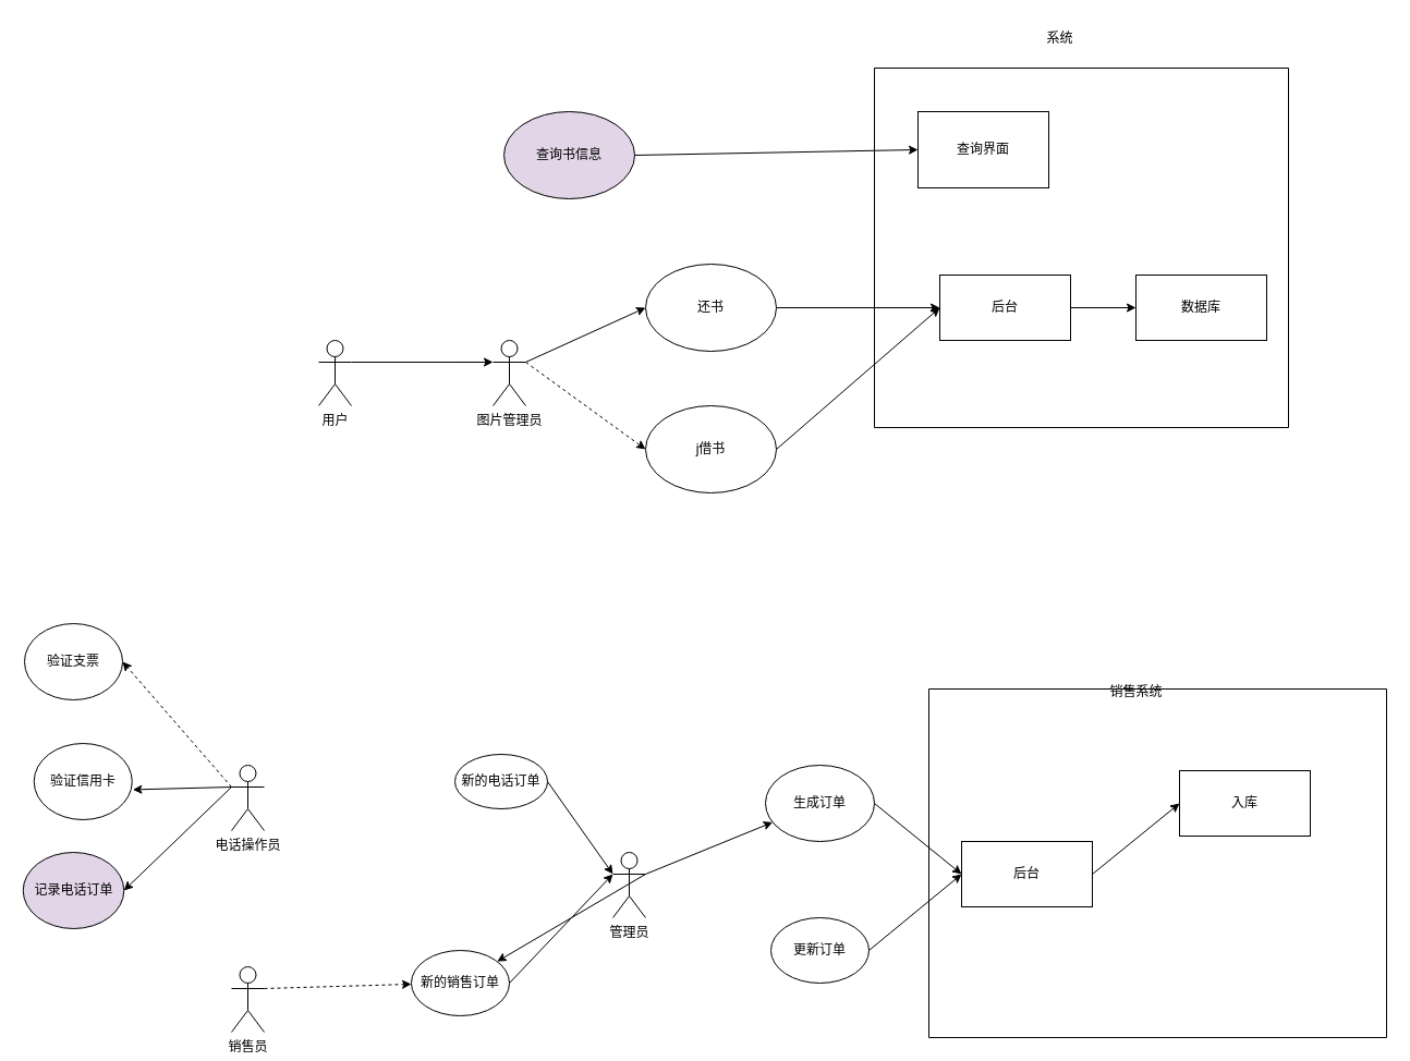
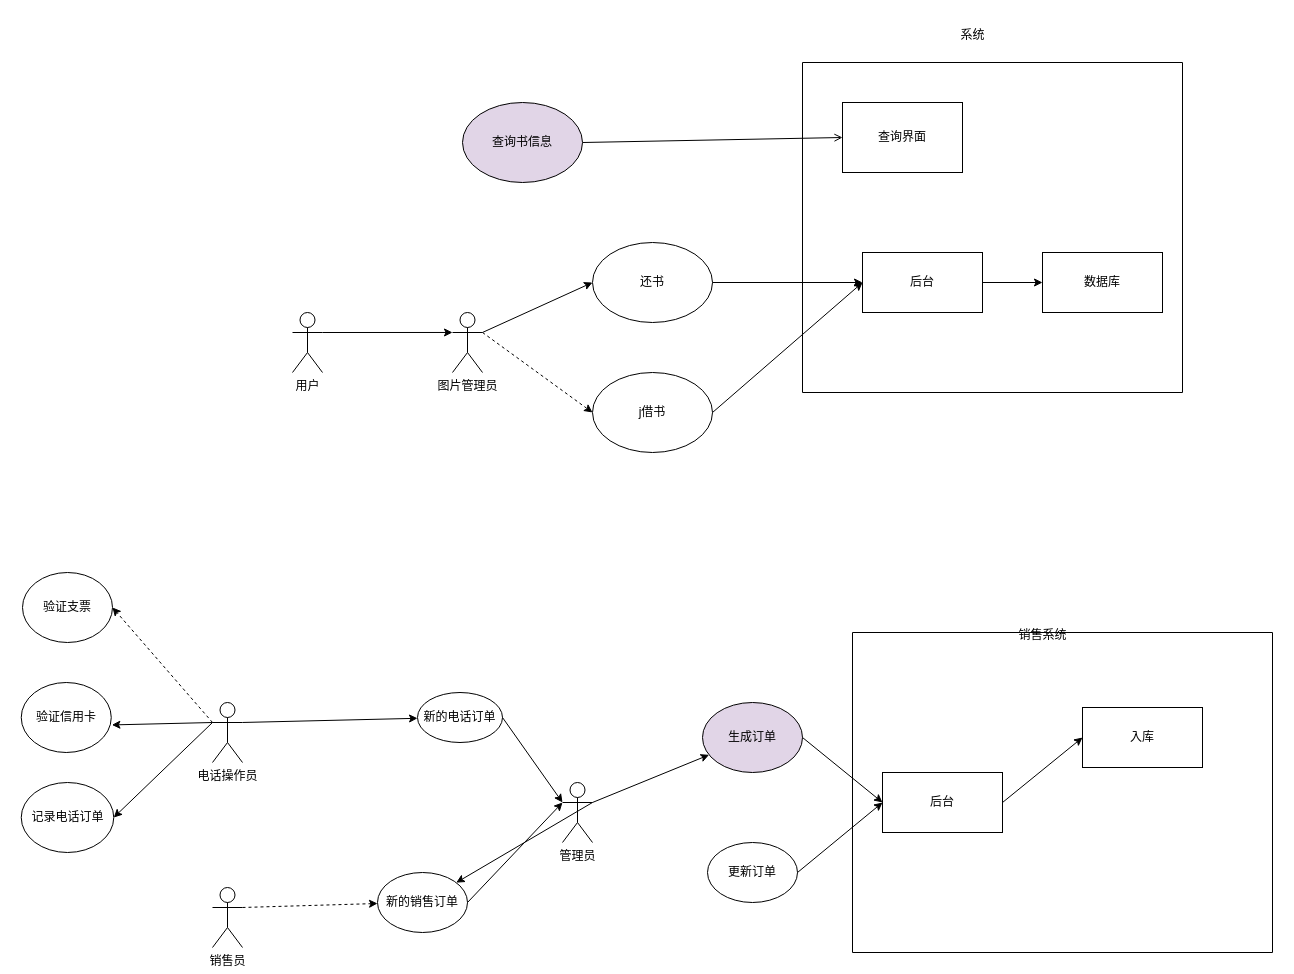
  <mxCell id="0" />
  <mxCell id="1" parent="0" />
  <mxCell id="2" value="用户" style="shape=umlActor;verticalLabelPosition=bottom;verticalAlign=top;html=1;outlineConnect=0;" vertex="1" parent="1"><mxGeometry x="292" y="312" width="30" height="60" as="geometry" /></mxCell>
  <mxCell id="3" value="图片管理员" style="shape=umlActor;verticalLabelPosition=bottom;verticalAlign=top;html=1;outlineConnect=0;" vertex="1" parent="1"><mxGeometry x="452" y="312" width="30" height="60" as="geometry" /></mxCell>
  <mxCell id="4" value="" style="endArrow=classic;html=1;rounded=0;entryX=0;entryY=0.333;entryDx=0;entryDy=0;entryPerimeter=0;" edge="1" parent="1" target="3"><mxGeometry width="50" height="50" relative="1" as="geometry"><mxPoint x="322" y="332" as="sourcePoint" /><mxPoint x="882" y="272" as="targetPoint" /></mxGeometry></mxCell>
- <mxCell id="5" value="" style="endArrow=classic;html=1;rounded=0;exitX=1;exitY=0.5;exitDx=0;exitDy=0;entryX=0;entryY=0.5;entryDx=0;entryDy=0;" edge="1" parent="1" source="6" target="14"><mxGeometry width="50" height="50" relative="1" as="geometry"><mxPoint x="567" y="122" as="sourcePoint" /><mxPoint x="882" y="272" as="targetPoint" /></mxGeometry></mxCell>
+ <mxCell id="5" value="" style="endArrow=open;html=1;rounded=0;exitX=1;exitY=0.5;exitDx=0;exitDy=0;entryX=0;entryY=0.5;entryDx=0;entryDy=0;" edge="1" parent="1" source="6" target="14"><mxGeometry width="50" height="50" relative="1" as="geometry"><mxPoint x="567" y="122" as="sourcePoint" /><mxPoint x="882" y="272" as="targetPoint" /></mxGeometry></mxCell>
  <mxCell id="6" value="查询书信息" style="ellipse;whiteSpace=wrap;html=1;fillColor=#e1d5e7;" vertex="1" parent="1"><mxGeometry x="462" y="102" width="120" height="80" as="geometry" /></mxCell>
  <mxCell id="7" value="还书" style="ellipse;whiteSpace=wrap;html=1;" vertex="1" parent="1"><mxGeometry x="592" y="242" width="120" height="80" as="geometry" /></mxCell>
  <mxCell id="8" value="j借书" style="ellipse;whiteSpace=wrap;html=1;" vertex="1" parent="1"><mxGeometry x="592" y="372" width="120" height="80" as="geometry" /></mxCell>
  <mxCell id="9" value="" style="endArrow=classic;html=1;rounded=0;exitX=1;exitY=0.333;exitDx=0;exitDy=0;exitPerimeter=0;entryX=0;entryY=0.5;entryDx=0;entryDy=0;" edge="1" parent="1" source="3" target="7"><mxGeometry width="50" height="50" relative="1" as="geometry"><mxPoint x="832" y="322" as="sourcePoint" /><mxPoint x="882" y="272" as="targetPoint" /></mxGeometry></mxCell>
  <mxCell id="10" value="" style="endArrow=classic;html=1;rounded=0;exitX=1;exitY=0.333;exitDx=0;exitDy=0;exitPerimeter=0;entryX=0;entryY=0.5;entryDx=0;entryDy=0;dashed=1;" edge="1" parent="1" source="3" target="8"><mxGeometry width="50" height="50" relative="1" as="geometry"><mxPoint x="832" y="322" as="sourcePoint" /><mxPoint x="882" y="272" as="targetPoint" /></mxGeometry></mxCell>
  <mxCell id="11" value="" style="endArrow=classic;html=1;rounded=0;exitX=1;exitY=0.5;exitDx=0;exitDy=0;entryX=0;entryY=0.5;entryDx=0;entryDy=0;" edge="1" parent="1" source="7" target="15"><mxGeometry width="50" height="50" relative="1" as="geometry"><mxPoint x="832" y="322" as="sourcePoint" /><mxPoint x="882" y="272" as="targetPoint" /></mxGeometry></mxCell>
  <mxCell id="12" value="" style="endArrow=classic;html=1;rounded=0;exitX=1;exitY=0.5;exitDx=0;exitDy=0;entryX=0;entryY=0.5;entryDx=0;entryDy=0;" edge="1" parent="1" source="8" target="15"><mxGeometry width="50" height="50" relative="1" as="geometry"><mxPoint x="832" y="322" as="sourcePoint" /><mxPoint x="792" y="342" as="targetPoint" /></mxGeometry></mxCell>
  <mxCell id="13" value="" style="swimlane;startSize=0;" vertex="1" parent="1"><mxGeometry x="802" y="62" width="380" height="330" as="geometry" /></mxCell>
  <mxCell id="14" value="查询界面" style="rounded=0;whiteSpace=wrap;html=1;" vertex="1" parent="13"><mxGeometry x="40" y="40" width="120" height="70" as="geometry" /></mxCell>
  <mxCell id="15" value="后台" style="rounded=0;whiteSpace=wrap;html=1;" vertex="1" parent="13"><mxGeometry x="60" y="190" width="120" height="60" as="geometry" /></mxCell>
  <mxCell id="16" value="数据库" style="rounded=0;whiteSpace=wrap;html=1;" vertex="1" parent="13"><mxGeometry x="240" y="190" width="120" height="60" as="geometry" /></mxCell>
  <mxCell id="17" value="" style="endArrow=classic;html=1;rounded=0;exitX=1;exitY=0.5;exitDx=0;exitDy=0;entryX=0;entryY=0.5;entryDx=0;entryDy=0;" edge="1" parent="13" source="15" target="16"><mxGeometry width="50" height="50" relative="1" as="geometry"><mxPoint x="260" y="260" as="sourcePoint" /><mxPoint x="310" y="210" as="targetPoint" /></mxGeometry></mxCell>
  <mxCell id="18" value="系统" style="text;html=1;align=center;verticalAlign=middle;resizable=0;points=[];autosize=1;strokeColor=none;fillColor=none;" vertex="1" parent="1"><mxGeometry x="947" y="20" width="50" height="30" as="geometry" /></mxCell>
  <mxCell id="19" value="管理员" style="shape=umlActor;verticalLabelPosition=bottom;verticalAlign=top;html=1;outlineConnect=0;" vertex="1" parent="1"><mxGeometry x="562" y="782" width="30" height="60" as="geometry" /></mxCell>
  <mxCell id="20" value="电话操作员" style="shape=umlActor;verticalLabelPosition=bottom;verticalAlign=top;html=1;outlineConnect=0;" vertex="1" parent="1"><mxGeometry x="212" y="702" width="30" height="60" as="geometry" /></mxCell>
  <mxCell id="21" value="销售员" style="shape=umlActor;verticalLabelPosition=bottom;verticalAlign=top;html=1;outlineConnect=0;" vertex="1" parent="1"><mxGeometry x="212" y="887" width="30" height="60" as="geometry" /></mxCell>
  <mxCell id="22" value="" style="endArrow=classic;html=1;rounded=0;exitX=1;exitY=0.333;exitDx=0;exitDy=0;exitPerimeter=0;" edge="1" parent="1" source="19" target="23"><mxGeometry width="50" height="50" relative="1" as="geometry"><mxPoint x="1102" y="992" as="sourcePoint" /><mxPoint x="702" y="752" as="targetPoint" /></mxGeometry></mxCell>
- <mxCell id="23" value="生成订单" style="ellipse;whiteSpace=wrap;html=1;" vertex="1" parent="1"><mxGeometry x="702" y="702" width="100" height="70" as="geometry" /></mxCell>
+ <mxCell id="23" value="生成订单" style="ellipse;whiteSpace=wrap;html=1;fillColor=#e1d5e7;" vertex="1" parent="1"><mxGeometry x="702" y="702" width="100" height="70" as="geometry" /></mxCell>
  <mxCell id="24" value="" style="endArrow=classic;html=1;rounded=0;exitX=1;exitY=0.333;exitDx=0;exitDy=0;exitPerimeter=0;" edge="1" parent="1" source="19" target="30"><mxGeometry width="50" height="50" relative="1" as="geometry"><mxPoint x="1102" y="992" as="sourcePoint" /><mxPoint x="722" y="882" as="targetPoint" /></mxGeometry></mxCell>
  <mxCell id="25" value="更新订单" style="ellipse;whiteSpace=wrap;html=1;" vertex="1" parent="1"><mxGeometry x="707" y="842" width="90" height="60" as="geometry" /></mxCell>
  <mxCell id="26" value="后台" style="rounded=0;whiteSpace=wrap;html=1;" vertex="1" parent="1"><mxGeometry x="882" y="772" width="120" height="60" as="geometry" /></mxCell>
  <mxCell id="27" value="" style="endArrow=classic;html=1;rounded=0;exitX=1;exitY=0.5;exitDx=0;exitDy=0;entryX=0;entryY=0.5;entryDx=0;entryDy=0;" edge="1" parent="1" source="23" target="26"><mxGeometry width="50" height="50" relative="1" as="geometry"><mxPoint x="1102" y="992" as="sourcePoint" /><mxPoint x="1152" y="942" as="targetPoint" /></mxGeometry></mxCell>
  <mxCell id="28" value="" style="endArrow=classic;html=1;rounded=0;exitX=1;exitY=0.5;exitDx=0;exitDy=0;entryX=0;entryY=0.5;entryDx=0;entryDy=0;" edge="1" parent="1" source="25" target="26"><mxGeometry width="50" height="50" relative="1" as="geometry"><mxPoint x="1102" y="992" as="sourcePoint" /><mxPoint x="1152" y="942" as="targetPoint" /></mxGeometry></mxCell>
  <mxCell id="29" value="" style="endArrow=classic;html=1;rounded=0;exitX=1;exitY=0.333;exitDx=0;exitDy=0;exitPerimeter=0;dashed=1;" edge="1" parent="1" source="21" target="30"><mxGeometry width="50" height="50" relative="1" as="geometry"><mxPoint x="1102" y="992" as="sourcePoint" /><mxPoint x="567" y="982" as="targetPoint" /></mxGeometry></mxCell>
  <mxCell id="30" value="新的销售订单" style="ellipse;whiteSpace=wrap;html=1;" vertex="1" parent="1"><mxGeometry x="377" y="872" width="90" height="60" as="geometry" /></mxCell>
  <mxCell id="31" value="" style="endArrow=classic;html=1;rounded=0;exitX=1;exitY=0.5;exitDx=0;exitDy=0;" edge="1" parent="1" source="30"><mxGeometry width="50" height="50" relative="1" as="geometry"><mxPoint x="1102" y="992" as="sourcePoint" /><mxPoint x="562" y="802" as="targetPoint" /></mxGeometry></mxCell>
+ <mxCell id="32" value="" style="endArrow=classic;html=1;rounded=0;exitX=1;exitY=0.333;exitDx=0;exitDy=0;exitPerimeter=0;" edge="1" parent="1" source="20" target="33"><mxGeometry width="50" height="50" relative="1" as="geometry"><mxPoint x="1102" y="862" as="sourcePoint" /><mxPoint x="572" y="652" as="targetPoint" /></mxGeometry></mxCell>
  <mxCell id="33" value="新的电话订单" style="ellipse;whiteSpace=wrap;html=1;" vertex="1" parent="1"><mxGeometry x="417" y="692" width="85" height="50" as="geometry" /></mxCell>
  <mxCell id="34" value="" style="endArrow=classic;html=1;rounded=0;exitX=1;exitY=0.5;exitDx=0;exitDy=0;" edge="1" parent="1" source="33"><mxGeometry width="50" height="50" relative="1" as="geometry"><mxPoint x="420" y="762" as="sourcePoint" /><mxPoint x="562" y="802" as="targetPoint" /></mxGeometry></mxCell>
  <mxCell id="35" value="验证支票" style="ellipse;whiteSpace=wrap;html=1;" vertex="1" parent="1"><mxGeometry x="22" y="572" width="90" height="70" as="geometry" /></mxCell>
- <mxCell id="36" value="验证信用卡" style="ellipse;whiteSpace=wrap;html=1;" vertex="1" parent="1"><mxGeometry x="30.75" y="682" width="90" height="70" as="geometry" /></mxCell>
- <mxCell id="37" value="记录电话订单" style="ellipse;whiteSpace=wrap;html=1;fillColor=#e1d5e7;" vertex="1" parent="1"><mxGeometry x="20.75" y="782" width="92.5" height="70" as="geometry" /></mxCell>
+ <mxCell id="36" value="验证信用卡" style="ellipse;whiteSpace=wrap;html=1;" vertex="1" parent="1"><mxGeometry x="20.75" y="682" width="90" height="70" as="geometry" /></mxCell>
+ <mxCell id="37" value="记录电话订单" style="ellipse;whiteSpace=wrap;html=1;" vertex="1" parent="1"><mxGeometry x="20.75" y="782" width="92.5" height="70" as="geometry" /></mxCell>
  <mxCell id="38" value="" style="endArrow=classic;html=1;rounded=0;exitX=0;exitY=0.333;exitDx=0;exitDy=0;exitPerimeter=0;entryX=1;entryY=0.5;entryDx=0;entryDy=0;dashed=1;" edge="1" parent="1" source="20" target="35"><mxGeometry width="50" height="50" relative="1" as="geometry"><mxPoint x="522" y="862" as="sourcePoint" /><mxPoint x="572" y="812" as="targetPoint" /></mxGeometry></mxCell>
  <mxCell id="39" value="" style="endArrow=classic;html=1;rounded=0;entryX=1.007;entryY=0.606;entryDx=0;entryDy=0;entryPerimeter=0;" edge="1" parent="1" target="36"><mxGeometry width="50" height="50" relative="1" as="geometry"><mxPoint x="212" y="722" as="sourcePoint" /><mxPoint x="572" y="812" as="targetPoint" /></mxGeometry></mxCell>
  <mxCell id="40" value="" style="endArrow=classic;html=1;rounded=0;entryX=1;entryY=0.5;entryDx=0;entryDy=0;" edge="1" parent="1" target="37"><mxGeometry width="50" height="50" relative="1" as="geometry"><mxPoint x="212" y="722" as="sourcePoint" /><mxPoint x="572" y="812" as="targetPoint" /></mxGeometry></mxCell>
  <mxCell id="41" value="" style="endArrow=classic;html=1;rounded=0;exitX=1;exitY=0.5;exitDx=0;exitDy=0;entryX=0;entryY=0.5;entryDx=0;entryDy=0;" edge="1" parent="1" source="26" target="42"><mxGeometry width="50" height="50" relative="1" as="geometry"><mxPoint x="722" y="862" as="sourcePoint" /><mxPoint x="1032" y="802" as="targetPoint" /></mxGeometry></mxCell>
  <mxCell id="42" value="入库" style="rounded=0;whiteSpace=wrap;html=1;" vertex="1" parent="1"><mxGeometry x="1082" y="707" width="120" height="60" as="geometry" /></mxCell>
  <mxCell id="43" value="" style="swimlane;startSize=0;" vertex="1" parent="1"><mxGeometry x="852" y="632" width="420" height="320" as="geometry" /></mxCell>
  <mxCell id="44" value="销售系统" style="text;html=1;align=center;verticalAlign=middle;resizable=0;points=[];autosize=1;strokeColor=none;fillColor=none;" vertex="1" parent="1"><mxGeometry x="1007" y="620" width="70" height="30" as="geometry" /></mxCell>
